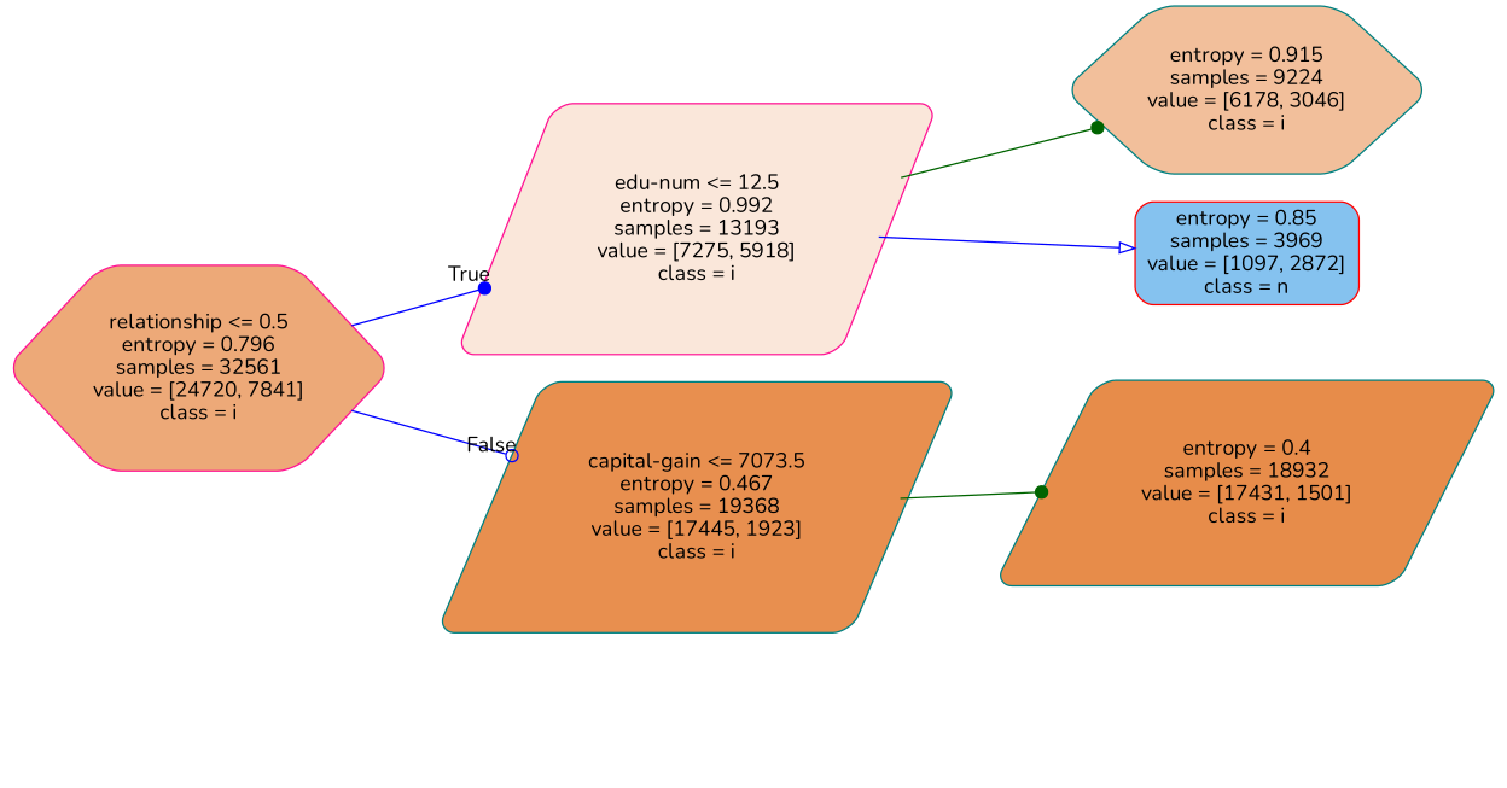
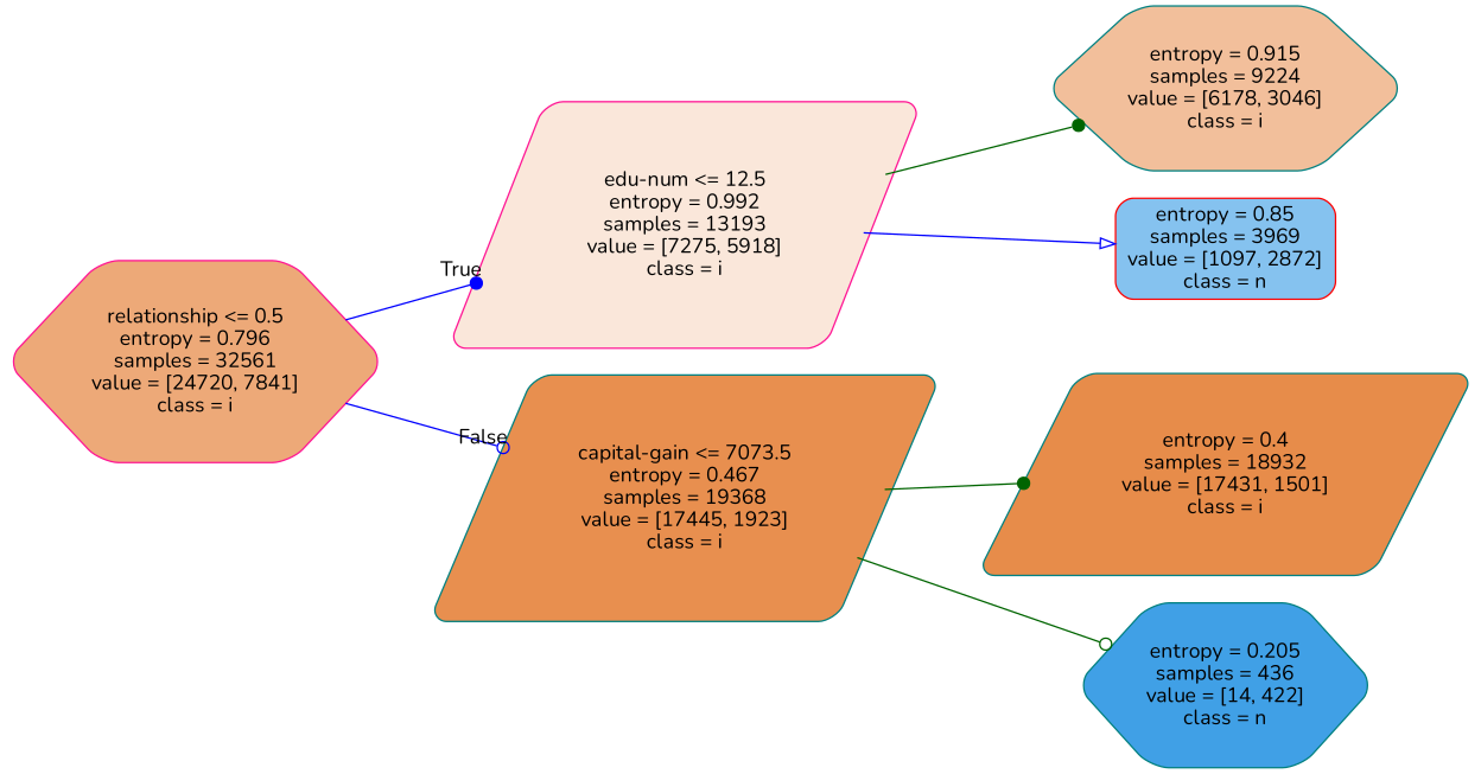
  digraph {
    rankdir=LR
    fontname=Nunito
    node [color=teal fontname=Nunito shape=hexagon style="filled, rounded"]
    edge [fontname=Nunito color=blue arrowhead=dot]
    n1 [color=deeppink fillcolor="#eda978" label="relationship <= 0.5\nentropy = 0.796\nsamples = 32561\nvalue = [24720, 7841]\nclass = i"]
    n2 [color=deeppink fillcolor="#fae7da" label="edu-num <= 12.5\nentropy = 0.992\nsamples = 13193\nvalue = [7275, 5918]\nclass = i" shape=parallelogram]
    n3 [fillcolor="#e88f4f" label="capital-gain <= 7073.5\nentropy = 0.467\nsamples = 19368\nvalue = [17445, 1923]\nclass = i" shape=parallelogram]
    n4 [fillcolor="#f2bf9b" label="entropy = 0.915\nsamples = 9224\nvalue = [6178, 3046]\nclass = i"]
    n5 [color=red fillcolor="#85c2ef" label="entropy = 0.85\nsamples = 3969\nvalue = [1097, 2872]\nclass = n" shape=box]
    n6 [fillcolor="#e78c4a" label="entropy = 0.4\nsamples = 18932\nvalue = [17431, 1501]\nclass = i" shape=parallelogram]
+   n7 [fillcolor="#40a0e6" label="entropy = 0.205\nsamples = 436\nvalue = [14, 422]\nclass = n"]
    n1 -> n2 [headlabel=True labelangle=45 labeldistance=2.5]
    n1 -> n3 [headlabel=False labelangle=-45 labeldistance=2.5 arrowhead=odot]
    n2 -> n4 [color=darkgreen]
    n2 -> n5 [arrowhead=onormal]
    n3 -> n6 [color=darkgreen]
+   n3 -> n7 [color=darkgreen arrowhead=odot]
  }
